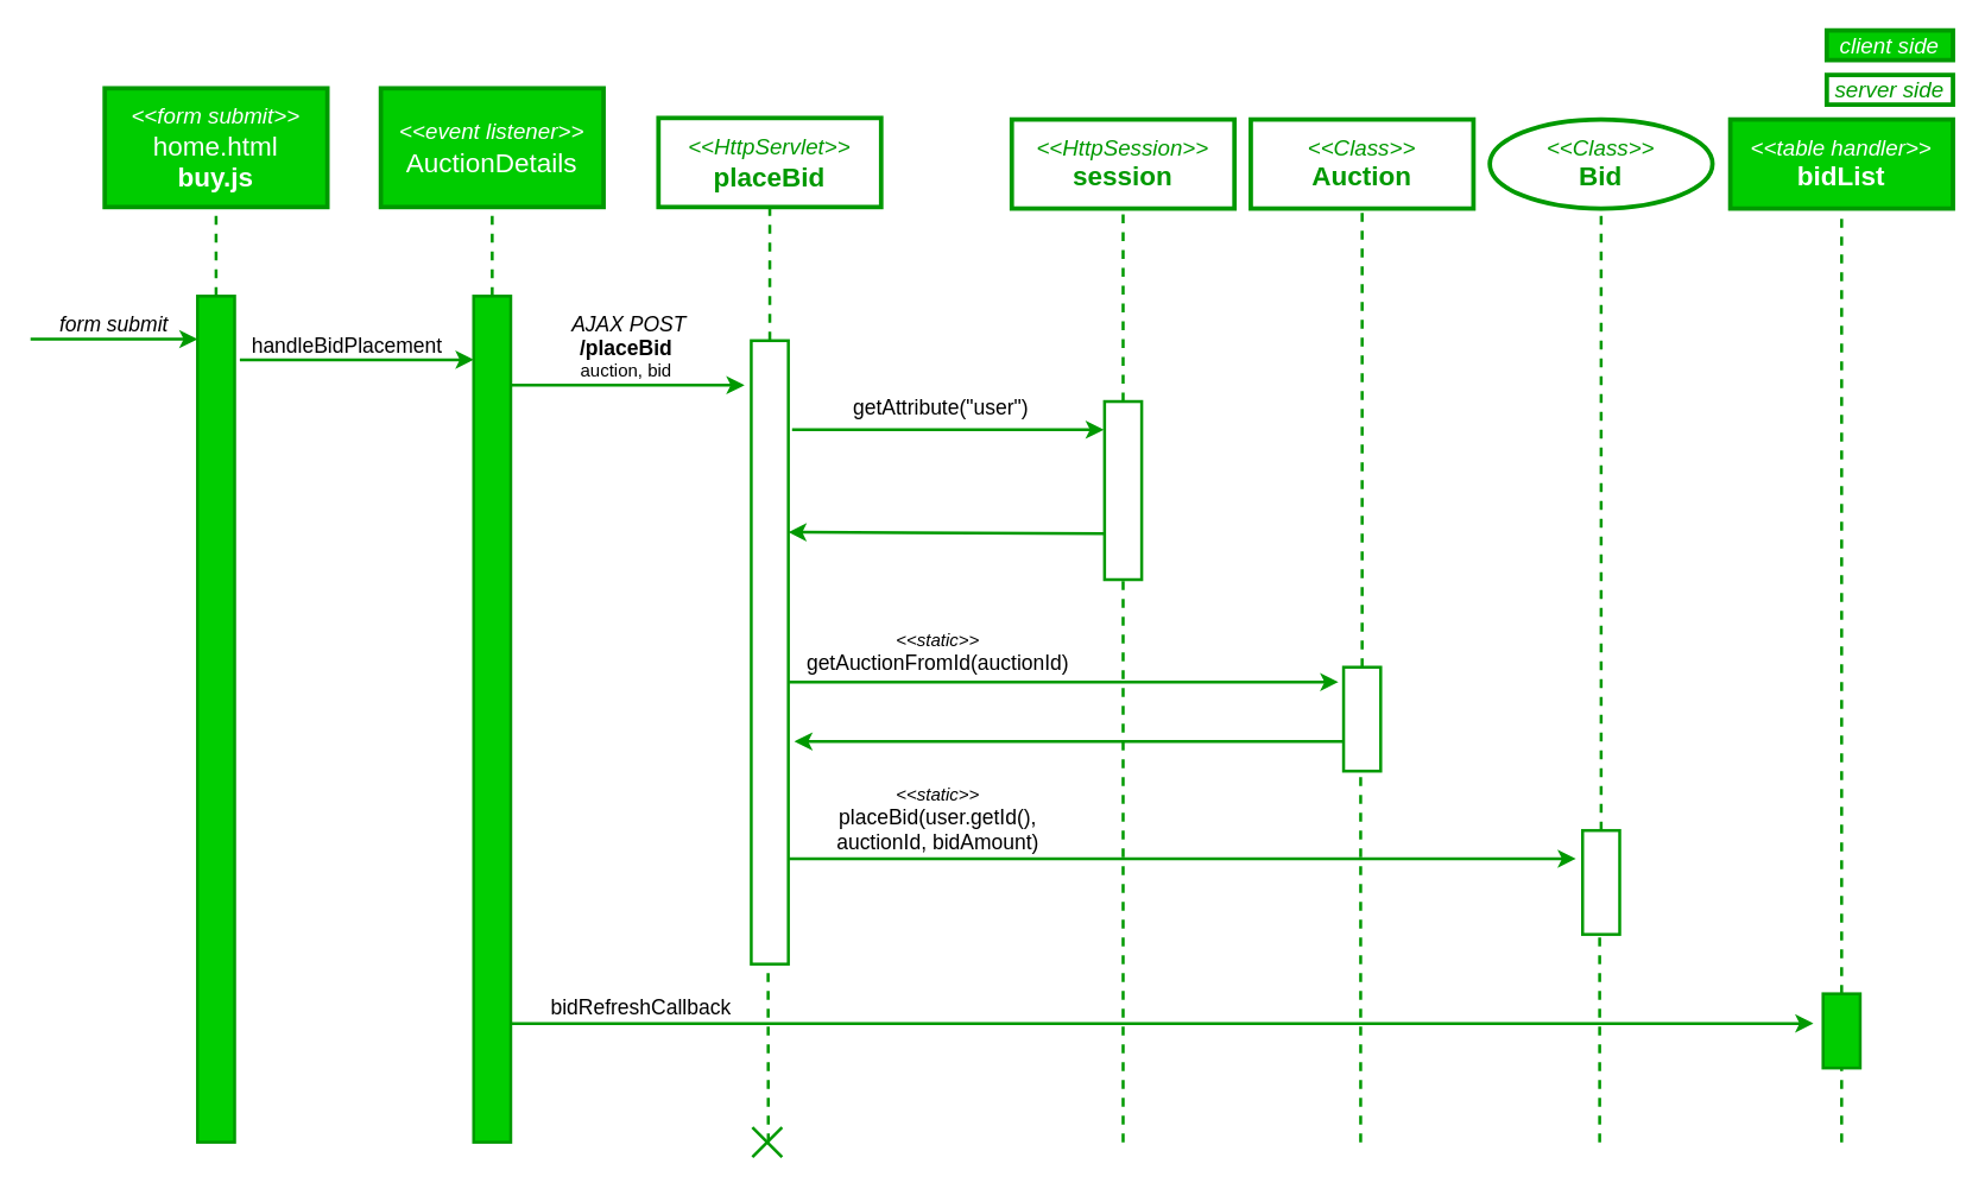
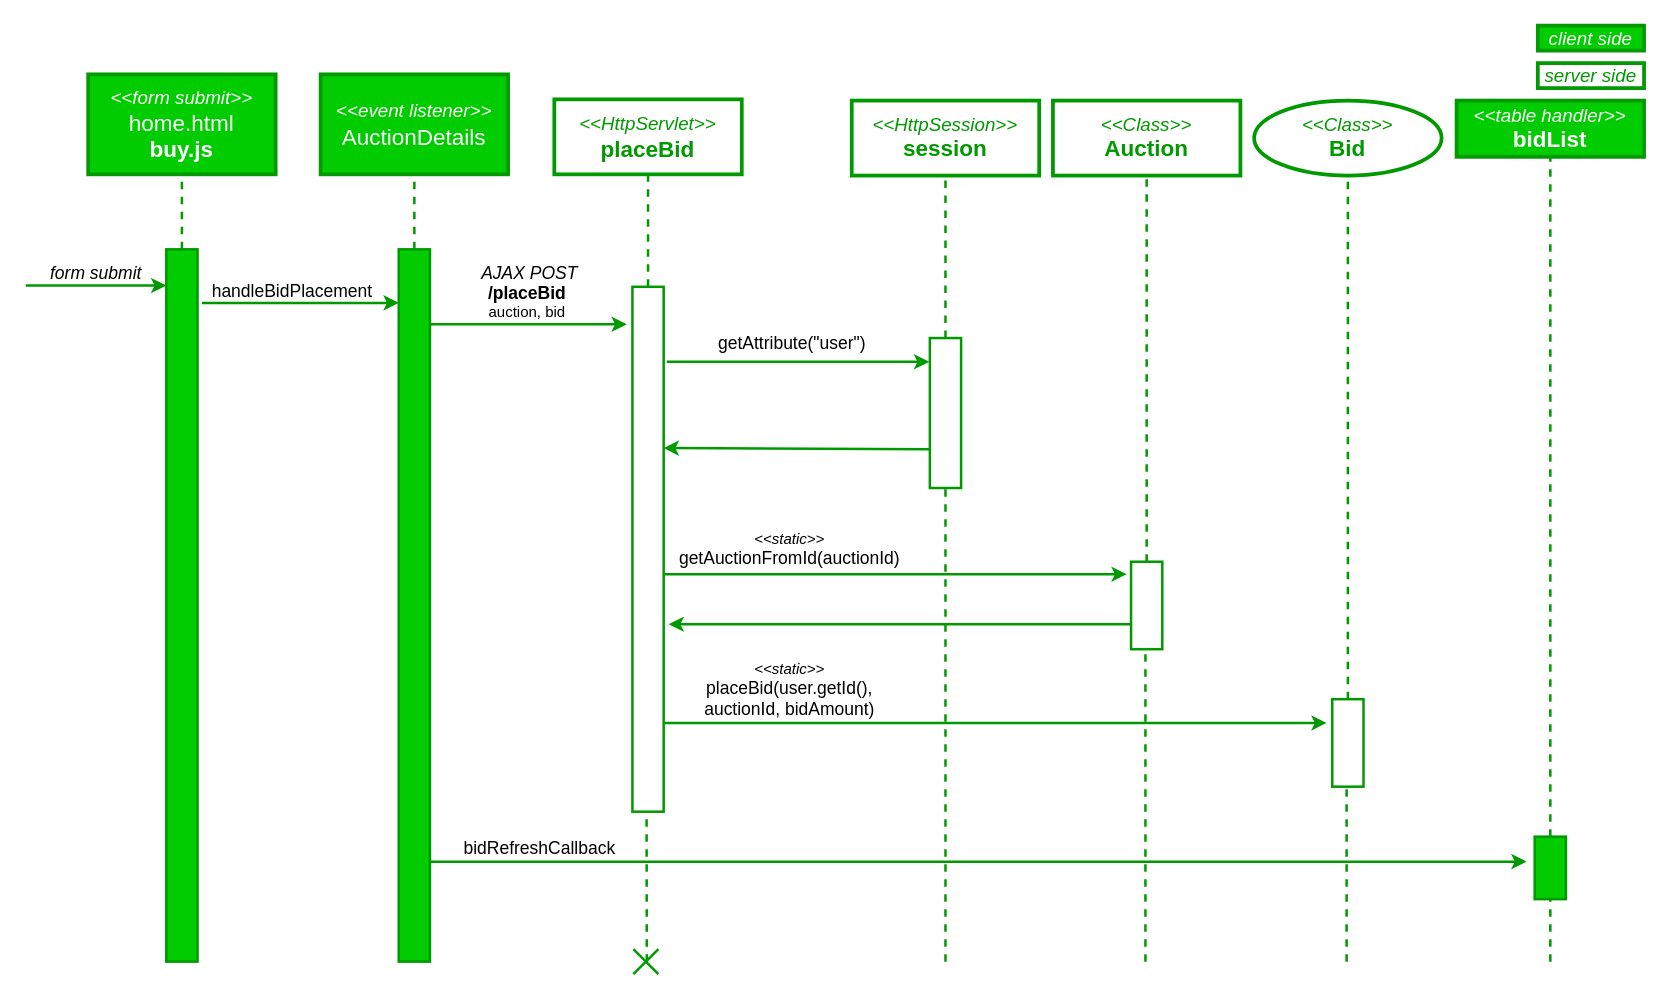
  <mxCell id="0" />
  <mxCell id="1" parent="0" />
  <mxCell id="2" value="&lt;i style=&quot;border-color: var(--border-color); color: rgb(0, 153, 0);&quot;&gt;&lt;font style=&quot;border-color: var(--border-color); font-size: 15px;&quot;&gt;&amp;lt;&amp;lt;HttpServlet&amp;gt;&amp;gt;&lt;/font&gt;&lt;/i&gt;&lt;font color=&quot;#009900&quot; style=&quot;&quot;&gt;&lt;b style=&quot;font-size: 18px;&quot;&gt;&lt;br&gt;placeBid&lt;br&gt;&lt;/b&gt;&lt;/font&gt;" style="rounded=0;whiteSpace=wrap;html=1;strokeWidth=3;fillColor=default;strokeColor=#009900;" parent="1" vertex="1"><mxGeometry x="443" y="79" width="150" height="60" as="geometry" /></mxCell>
  <mxCell id="3" value="&lt;font color=&quot;#009900&quot; style=&quot;&quot;&gt;&lt;i style=&quot;&quot;&gt;&lt;font style=&quot;font-size: 15px;&quot;&gt;&amp;lt;&amp;lt;Class&amp;gt;&amp;gt;&lt;/font&gt;&lt;/i&gt;&lt;br&gt;&lt;span style=&quot;font-size: 18px;&quot;&gt;&lt;b&gt;Auction&lt;/b&gt;&lt;/span&gt;&lt;br&gt;&lt;/font&gt;" style="rounded=0;whiteSpace=wrap;html=1;strokeWidth=3;fillColor=default;strokeColor=#009900;" parent="1" vertex="1"><mxGeometry x="842" y="80" width="150" height="60" as="geometry" /></mxCell>
  <mxCell id="4" value="" style="endArrow=none;html=1;rounded=0;entryX=0.5;entryY=1;entryDx=0;entryDy=0;strokeWidth=2;fillColor=#d5e8d4;strokeColor=#009900;dashed=1;" parent="1" source="7" target="2" edge="1"><mxGeometry width="50" height="50" relative="1" as="geometry"><mxPoint x="518" y="529" as="sourcePoint" /><mxPoint x="763" y="299" as="targetPoint" /></mxGeometry></mxCell>
  <mxCell id="5" value="" style="endArrow=none;html=1;rounded=0;entryX=0.5;entryY=1;entryDx=0;entryDy=0;strokeWidth=2;fillColor=#d5e8d4;strokeColor=#009900;dashed=1;" parent="1" source="10" target="3" edge="1"><mxGeometry width="50" height="50" relative="1" as="geometry"><mxPoint x="917" y="530" as="sourcePoint" /><mxPoint x="637" y="210" as="targetPoint" /></mxGeometry></mxCell>
  <mxCell id="6" value="" style="endArrow=none;html=1;rounded=0;strokeWidth=2;fillColor=#d5e8d4;strokeColor=#009900;dashed=1;entryX=0.454;entryY=1;entryDx=0;entryDy=0;entryPerimeter=0;" parent="1" target="7" edge="1"><mxGeometry width="50" height="50" relative="1" as="geometry"><mxPoint x="517" y="769" as="sourcePoint" /><mxPoint x="516.5" y="630" as="targetPoint" /></mxGeometry></mxCell>
  <mxCell id="7" value="" style="rounded=0;whiteSpace=wrap;html=1;fillColor=#FFFFFF;strokeWidth=2;strokeColor=#009900;" parent="1" vertex="1"><mxGeometry x="505.5" y="229" width="25" height="420" as="geometry" /></mxCell>
  <mxCell id="8" value="" style="endArrow=none;html=1;rounded=0;strokeWidth=2;strokeColor=#009900;startArrow=classic;startFill=1;" parent="1" edge="1"><mxGeometry width="50" height="50" relative="1" as="geometry"><mxPoint x="901" y="459" as="sourcePoint" /><mxPoint x="531" y="459" as="targetPoint" /></mxGeometry></mxCell>
  <mxCell id="9" value="" style="endArrow=none;html=1;rounded=0;strokeWidth=2;fillColor=#d5e8d4;strokeColor=#009900;dashed=1;" parent="1" edge="1"><mxGeometry width="50" height="50" relative="1" as="geometry"><mxPoint x="916" y="769" as="sourcePoint" /><mxPoint x="916" y="519" as="targetPoint" /></mxGeometry></mxCell>
  <mxCell id="10" value="" style="rounded=0;whiteSpace=wrap;html=1;fillColor=#FFFFFF;strokeWidth=2;strokeColor=#009900;" parent="1" vertex="1"><mxGeometry x="904.5" y="449" width="25" height="70" as="geometry" /></mxCell>
  <mxCell id="11" value="&lt;font style=&quot;&quot;&gt;&lt;i style=&quot;&quot;&gt;&lt;font style=&quot;font-size: 12px;&quot;&gt;&amp;lt;&amp;lt;static&amp;gt;&amp;gt;&lt;/font&gt;&lt;/i&gt;&lt;br&gt;&lt;span style=&quot;font-size: 14px;&quot;&gt;getAuctionFromId(auctionId)&lt;/span&gt;&lt;br&gt;&lt;/font&gt;" style="text;html=1;align=center;verticalAlign=middle;resizable=0;points=[];autosize=1;strokeColor=none;fillColor=none;" parent="1" vertex="1"><mxGeometry x="530.5" y="419" width="200" height="40" as="geometry" /></mxCell>
  <mxCell id="12" value="" style="endArrow=none;html=1;rounded=0;exitX=0;exitY=0.25;exitDx=0;exitDy=0;strokeWidth=2;strokeColor=#009900;startArrow=classic;startFill=1;" parent="1" edge="1"><mxGeometry width="50" height="50" relative="1" as="geometry"><mxPoint x="132.5" y="228" as="sourcePoint" /><mxPoint x="20" y="228" as="targetPoint" /></mxGeometry></mxCell>
  <mxCell id="13" value="&lt;font style=&quot;font-size: 14px;&quot;&gt;&lt;i&gt;form submit&lt;/i&gt;&lt;/font&gt;" style="text;html=1;align=center;verticalAlign=middle;resizable=0;points=[];autosize=1;strokeColor=none;fillColor=none;" parent="1" vertex="1"><mxGeometry x="26" y="203" width="100" height="30" as="geometry" /></mxCell>
  <mxCell id="14" value="&lt;font style=&quot;font-size: 14px;&quot;&gt;&lt;i&gt;&amp;nbsp;AJAX POST&lt;/i&gt;&lt;br&gt;&lt;b&gt;/placeBid&lt;/b&gt;&lt;/font&gt;&lt;br&gt;auction, bid" style="text;html=1;align=center;verticalAlign=middle;resizable=0;points=[];autosize=1;strokeColor=none;fillColor=none;" parent="1" vertex="1"><mxGeometry x="371" y="203" width="100" height="60" as="geometry" /></mxCell>
  <mxCell id="15" value="&lt;font color=&quot;#009900&quot; style=&quot;&quot;&gt;&lt;span style=&quot;font-size: 15px;&quot;&gt;&lt;i&gt;&amp;lt;&amp;lt;HttpSession&amp;gt;&amp;gt;&lt;/i&gt;&lt;/span&gt;&lt;br&gt;&lt;span style=&quot;font-size: 18px;&quot;&gt;&lt;b&gt;session&lt;/b&gt;&lt;/span&gt;&lt;br&gt;&lt;/font&gt;" style="rounded=0;whiteSpace=wrap;html=1;strokeWidth=3;fillColor=default;strokeColor=#009900;" parent="1" vertex="1"><mxGeometry x="681" y="80" width="150" height="60" as="geometry" /></mxCell>
  <mxCell id="16" value="" style="endArrow=none;html=1;rounded=0;entryX=0.5;entryY=1;entryDx=0;entryDy=0;strokeWidth=2;fillColor=#d5e8d4;strokeColor=#009900;dashed=1;" parent="1" source="18" target="15" edge="1"><mxGeometry width="50" height="50" relative="1" as="geometry"><mxPoint x="756" y="530" as="sourcePoint" /><mxPoint x="476" y="210" as="targetPoint" /></mxGeometry></mxCell>
  <mxCell id="17" value="" style="endArrow=none;html=1;rounded=0;entryX=0.5;entryY=1;entryDx=0;entryDy=0;strokeWidth=2;fillColor=#d5e8d4;strokeColor=#009900;dashed=1;" parent="1" target="18" edge="1"><mxGeometry width="50" height="50" relative="1" as="geometry"><mxPoint x="756" y="769" as="sourcePoint" /><mxPoint x="756" y="350" as="targetPoint" /></mxGeometry></mxCell>
  <mxCell id="18" value="" style="rounded=0;whiteSpace=wrap;html=1;fillColor=#FFFFFF;strokeWidth=2;strokeColor=#009900;" parent="1" vertex="1"><mxGeometry x="743.5" y="270" width="25" height="120" as="geometry" /></mxCell>
  <mxCell id="19" value="" style="endArrow=none;html=1;rounded=0;strokeWidth=2;strokeColor=#009900;startArrow=classic;startFill=1;" parent="1" edge="1"><mxGeometry width="50" height="50" relative="1" as="geometry"><mxPoint x="743" y="289" as="sourcePoint" /><mxPoint x="533" y="289" as="targetPoint" /></mxGeometry></mxCell>
  <mxCell id="20" value="&lt;font style=&quot;font-size: 14px;&quot;&gt;getAttribute(&quot;user&quot;)&lt;/font&gt;" style="text;html=1;align=center;verticalAlign=middle;resizable=0;points=[];autosize=1;strokeColor=none;fillColor=none;" parent="1" vertex="1"><mxGeometry x="563" y="259" width="140" height="30" as="geometry" /></mxCell>
  <mxCell id="21" value="" style="endArrow=none;html=1;rounded=0;strokeWidth=2;strokeColor=#009900;startArrow=classic;startFill=1;" parent="1" edge="1"><mxGeometry width="50" height="50" relative="1" as="geometry"><mxPoint x="530.5" y="358" as="sourcePoint" /><mxPoint x="743" y="359" as="targetPoint" /></mxGeometry></mxCell>
  <mxCell id="22" value="" style="group" parent="1" vertex="1" connectable="0"><mxGeometry x="506.25" y="759" width="20" height="20" as="geometry" /></mxCell>
  <mxCell id="23" value="" style="endArrow=none;html=1;rounded=0;strokeWidth=2;fillColor=#d5e8d4;strokeColor=#009900;" parent="22" edge="1"><mxGeometry width="50" height="50" relative="1" as="geometry"><mxPoint y="20" as="sourcePoint" /><mxPoint x="20" as="targetPoint" /></mxGeometry></mxCell>
  <mxCell id="24" value="" style="endArrow=none;html=1;rounded=0;strokeWidth=2;fillColor=#d5e8d4;strokeColor=#009900;" parent="22" edge="1"><mxGeometry width="50" height="50" relative="1" as="geometry"><mxPoint x="20" y="20" as="sourcePoint" /><mxPoint as="targetPoint" /></mxGeometry></mxCell>
  <mxCell id="25" value="&lt;i style=&quot;border-color: var(--border-color);&quot;&gt;&lt;font style=&quot;border-color: var(--border-color); font-size: 15px;&quot;&gt;&amp;lt;&amp;lt;form submit&amp;gt;&amp;gt;&lt;/font&gt;&lt;/i&gt;&lt;span style=&quot;font-size: 18px;&quot;&gt;&lt;br&gt;home.html&lt;br&gt;&lt;b style=&quot;&quot;&gt;buy.js&lt;/b&gt;&lt;br&gt;&lt;/span&gt;" style="rounded=0;whiteSpace=wrap;html=1;strokeWidth=3;fillColor=#00cc00;strokeColor=#009900;fillStyle=auto;fontColor=#ffffff;" parent="1" vertex="1"><mxGeometry x="70" y="59" width="150" height="80" as="geometry" /></mxCell>
  <mxCell id="26" value="" style="endArrow=none;html=1;rounded=0;entryX=0.5;entryY=1;entryDx=0;entryDy=0;strokeWidth=2;fillColor=#d5e8d4;strokeColor=#009900;dashed=1;" parent="1" source="27" target="25" edge="1"><mxGeometry width="50" height="50" relative="1" as="geometry"><mxPoint x="145" y="529" as="sourcePoint" /><mxPoint x="390" y="299" as="targetPoint" /></mxGeometry></mxCell>
  <mxCell id="27" value="" style="rounded=0;whiteSpace=wrap;html=1;fillColor=#00CC00;strokeWidth=2;strokeColor=#009900;" parent="1" vertex="1"><mxGeometry x="132.5" y="199" width="25" height="570" as="geometry" /></mxCell>
  <mxCell id="28" value="" style="endArrow=none;html=1;rounded=0;strokeWidth=2;strokeColor=#009900;startArrow=classic;startFill=1;" parent="1" edge="1"><mxGeometry width="50" height="50" relative="1" as="geometry"><mxPoint x="501" y="259" as="sourcePoint" /><mxPoint x="344" y="259" as="targetPoint" /></mxGeometry></mxCell>
  <mxCell id="29" value="&lt;i style=&quot;border-color: var(--border-color);&quot;&gt;&lt;font color=&quot;#ffffff&quot; style=&quot;border-color: var(--border-color); font-size: 15px;&quot;&gt;&amp;lt;&amp;lt;event listener&amp;gt;&amp;gt;&lt;/font&gt;&lt;/i&gt;&lt;span style=&quot;font-size: 18px;&quot;&gt;&lt;font color=&quot;#ffffff&quot;&gt;&lt;br&gt;AuctionDetails&lt;/font&gt;&lt;br&gt;&lt;/span&gt;" style="rounded=0;whiteSpace=wrap;html=1;strokeWidth=3;fillColor=#00CC00;strokeColor=#009900;" parent="1" vertex="1"><mxGeometry x="256" y="59" width="150" height="80" as="geometry" /></mxCell>
  <mxCell id="30" value="" style="endArrow=none;html=1;rounded=0;entryX=0.5;entryY=1;entryDx=0;entryDy=0;strokeWidth=2;fillColor=#d5e8d4;strokeColor=#009900;dashed=1;" parent="1" source="31" target="29" edge="1"><mxGeometry width="50" height="50" relative="1" as="geometry"><mxPoint x="331" y="529" as="sourcePoint" /><mxPoint x="576" y="299" as="targetPoint" /></mxGeometry></mxCell>
  <mxCell id="31" value="" style="rounded=0;whiteSpace=wrap;html=1;fillColor=#00CC00;strokeWidth=2;strokeColor=#009900;" parent="1" vertex="1"><mxGeometry x="318.5" y="199" width="25" height="570" as="geometry" /></mxCell>
  <mxCell id="32" value="" style="endArrow=none;html=1;rounded=0;strokeWidth=2;strokeColor=#009900;startArrow=classic;startFill=1;" parent="1" edge="1"><mxGeometry width="50" height="50" relative="1" as="geometry"><mxPoint x="318.5" y="241.86" as="sourcePoint" /><mxPoint x="161" y="242" as="targetPoint" /></mxGeometry></mxCell>
  <mxCell id="33" value="&lt;span style=&quot;font-size: 14px;&quot;&gt;handleBidPlacement&lt;/span&gt;" style="text;html=1;align=center;verticalAlign=middle;resizable=0;points=[];autosize=1;strokeColor=none;fillColor=none;" parent="1" vertex="1"><mxGeometry x="157.5" y="218" width="150" height="30" as="geometry" /></mxCell>
- <mxCell id="34" value="&lt;font color=&quot;#ffffff&quot;&gt;&lt;i style=&quot;&quot;&gt;&lt;font style=&quot;font-size: 15px;&quot;&gt;&amp;lt;&amp;lt;table handler&amp;gt;&amp;gt;&lt;/font&gt;&lt;/i&gt;&lt;br&gt;&lt;span style=&quot;font-size: 18px;&quot;&gt;&lt;b&gt;bidList&lt;/b&gt;&lt;/span&gt;&lt;br&gt;&lt;/font&gt;" style="rounded=0;whiteSpace=wrap;html=1;strokeWidth=3;fillColor=#00CC00;strokeColor=#009900;" parent="1" vertex="1"><mxGeometry x="1165" y="80" width="150" height="60" as="geometry" /></mxCell>
+ <mxCell id="34" value="&lt;font color=&quot;#ffffff&quot;&gt;&lt;i style=&quot;&quot;&gt;&lt;font style=&quot;font-size: 15px;&quot;&gt;&amp;lt;&amp;lt;table handler&amp;gt;&amp;gt;&lt;/font&gt;&lt;/i&gt;&lt;br&gt;&lt;span style=&quot;font-size: 18px;&quot;&gt;&lt;b&gt;bidList&lt;/b&gt;&lt;/span&gt;&lt;br&gt;&lt;/font&gt;" style="rounded=0;whiteSpace=wrap;html=1;strokeWidth=3;fillColor=#00CC00;strokeColor=#009900;" parent="1" vertex="1"><mxGeometry x="1165" y="80" width="150" height="45" as="geometry" /></mxCell>
  <mxCell id="35" value="" style="endArrow=none;html=1;rounded=0;entryX=0.5;entryY=1;entryDx=0;entryDy=0;strokeWidth=2;fillColor=#d5e8d4;strokeColor=#009900;dashed=1;" parent="1" source="37" target="34" edge="1"><mxGeometry width="50" height="50" relative="1" as="geometry"><mxPoint x="1240" y="530" as="sourcePoint" /><mxPoint x="960" y="210" as="targetPoint" /></mxGeometry></mxCell>
  <mxCell id="36" value="" style="endArrow=none;html=1;rounded=0;strokeWidth=2;fillColor=#d5e8d4;strokeColor=#009900;dashed=1;" parent="1" target="37" edge="1"><mxGeometry width="50" height="50" relative="1" as="geometry"><mxPoint x="1240" y="769" as="sourcePoint" /><mxPoint x="1238.5" y="631" as="targetPoint" /></mxGeometry></mxCell>
  <mxCell id="37" value="" style="rounded=0;whiteSpace=wrap;html=1;fillColor=#00CC00;strokeWidth=2;strokeColor=#009900;" parent="1" vertex="1"><mxGeometry x="1227.5" y="669" width="25" height="50" as="geometry" /></mxCell>
  <mxCell id="38" value="" style="endArrow=none;html=1;rounded=0;strokeWidth=2;strokeColor=#009900;startArrow=classic;startFill=1;" parent="1" edge="1"><mxGeometry width="50" height="50" relative="1" as="geometry"><mxPoint x="1221" y="689" as="sourcePoint" /><mxPoint x="343.5" y="689" as="targetPoint" /></mxGeometry></mxCell>
  <mxCell id="39" value="&lt;span style=&quot;font-size: 14px;&quot;&gt;bidRefreshCallback&lt;/span&gt;" style="text;html=1;align=center;verticalAlign=middle;resizable=0;points=[];autosize=1;strokeColor=none;fillColor=none;" parent="1" vertex="1"><mxGeometry x="360.5" y="663" width="140" height="30" as="geometry" /></mxCell>
  <mxCell id="40" value="&lt;font color=&quot;#009900&quot; style=&quot;&quot;&gt;&lt;span style=&quot;font-size: 15px;&quot;&gt;&lt;i&gt;server side&lt;/i&gt;&lt;/span&gt;&lt;br&gt;&lt;/font&gt;" style="rounded=0;whiteSpace=wrap;html=1;strokeWidth=3;fillColor=default;strokeColor=#009900;" parent="1" vertex="1"><mxGeometry x="1230" y="50" width="85" height="20" as="geometry" /></mxCell>
  <mxCell id="41" value="&lt;font color=&quot;#ffffff&quot;&gt;&lt;span style=&quot;font-size: 15px;&quot;&gt;&lt;i&gt;client side&lt;/i&gt;&lt;/span&gt;&lt;/font&gt;" style="rounded=0;whiteSpace=wrap;html=1;strokeWidth=3;fillColor=#00CC00;strokeColor=#009900;" parent="1" vertex="1"><mxGeometry x="1230" y="20" width="85" height="20" as="geometry" /></mxCell>
  <mxCell id="42" value="&lt;font color=&quot;#009900&quot; style=&quot;&quot;&gt;&lt;i style=&quot;&quot;&gt;&lt;font style=&quot;font-size: 15px;&quot;&gt;&amp;lt;&amp;lt;Class&amp;gt;&amp;gt;&lt;/font&gt;&lt;/i&gt;&lt;br&gt;&lt;span style=&quot;font-size: 18px;&quot;&gt;&lt;b&gt;Bid&lt;/b&gt;&lt;/span&gt;&lt;br&gt;&lt;/font&gt;" style="ellipse;whiteSpace=wrap;html=1;strokeWidth=3;fillColor=default;strokeColor=#009900;" parent="1" vertex="1"><mxGeometry x="1003" y="80" width="150" height="60" as="geometry" /></mxCell>
  <mxCell id="43" value="" style="endArrow=none;html=1;rounded=0;entryX=0.5;entryY=1;entryDx=0;entryDy=0;strokeWidth=2;fillColor=#d5e8d4;strokeColor=#009900;dashed=1;" parent="1" source="45" target="42" edge="1"><mxGeometry width="50" height="50" relative="1" as="geometry"><mxPoint x="1078" y="530" as="sourcePoint" /><mxPoint x="798" y="210" as="targetPoint" /></mxGeometry></mxCell>
  <mxCell id="44" value="" style="endArrow=none;html=1;rounded=0;strokeWidth=2;fillColor=#d5e8d4;strokeColor=#009900;dashed=1;" parent="1" edge="1"><mxGeometry width="50" height="50" relative="1" as="geometry"><mxPoint x="1077" y="769" as="sourcePoint" /><mxPoint x="1077" y="629" as="targetPoint" /></mxGeometry></mxCell>
  <mxCell id="45" value="" style="rounded=0;whiteSpace=wrap;html=1;fillColor=#FFFFFF;strokeWidth=2;strokeColor=#009900;" parent="1" vertex="1"><mxGeometry x="1065.5" y="559" width="25" height="70" as="geometry" /></mxCell>
  <mxCell id="46" value="" style="endArrow=none;html=1;rounded=0;strokeWidth=2;strokeColor=#009900;startArrow=classic;startFill=1;" parent="1" edge="1"><mxGeometry width="50" height="50" relative="1" as="geometry"><mxPoint x="534.5" y="499" as="sourcePoint" /><mxPoint x="904.5" y="499" as="targetPoint" /></mxGeometry></mxCell>
  <mxCell id="47" value="" style="endArrow=none;html=1;rounded=0;strokeWidth=2;strokeColor=#009900;startArrow=classic;startFill=1;" parent="1" edge="1"><mxGeometry width="50" height="50" relative="1" as="geometry"><mxPoint x="1061" y="578" as="sourcePoint" /><mxPoint x="531" y="578" as="targetPoint" /></mxGeometry></mxCell>
  <mxCell id="48" value="&lt;font style=&quot;&quot;&gt;&lt;i style=&quot;&quot;&gt;&lt;font style=&quot;font-size: 12px;&quot;&gt;&amp;lt;&amp;lt;static&amp;gt;&amp;gt;&lt;/font&gt;&lt;/i&gt;&lt;br&gt;&lt;span style=&quot;font-size: 14px;&quot;&gt;placeBid(user.getId(),&lt;br&gt;auctionId, bidAmount)&lt;/span&gt;&lt;br&gt;&lt;/font&gt;" style="text;html=1;align=center;verticalAlign=middle;resizable=0;points=[];autosize=1;strokeColor=none;fillColor=none;" parent="1" vertex="1"><mxGeometry x="550.5" y="521" width="160" height="60" as="geometry" /></mxCell>
